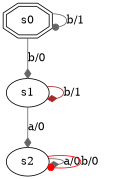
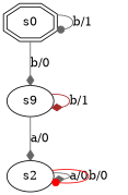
  digraph {
    edge [arrowhead=diamond color=gray40]
    s0 [shape=doubleoctagon]
-   s1
+   s1 [label=s9]
    s2
    s0 -> s0 [arrowhead=dot label="b/1"]
    s0 -> s1 [label="b/0"]
    s1 -> s1 [color=brown label="b/1"]
    s1 -> s2 [label="a/0"]
    s2 -> s2 [label="a/0"]
    s2 -> s2 [arrowhead=dot color=red label="b/0"]
  }
